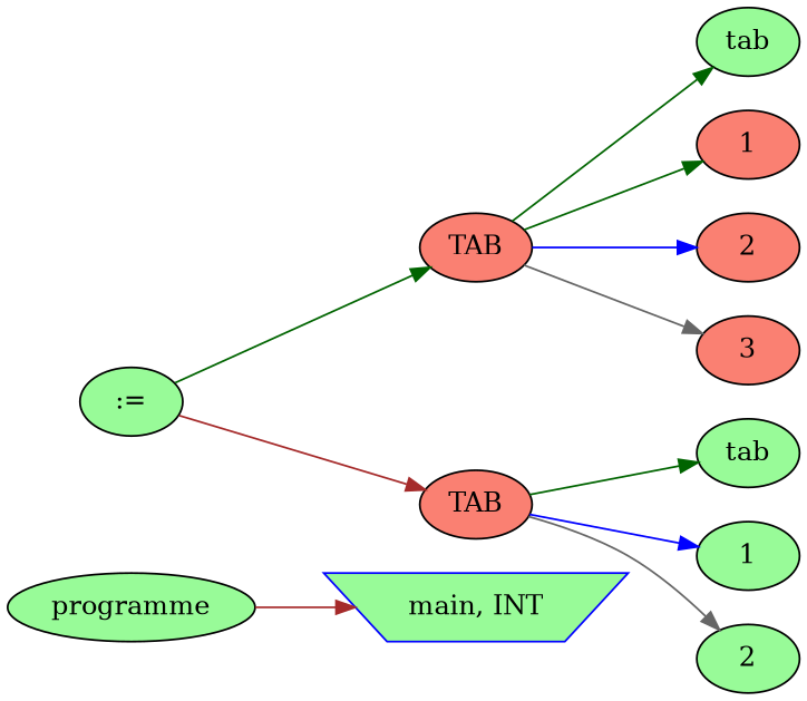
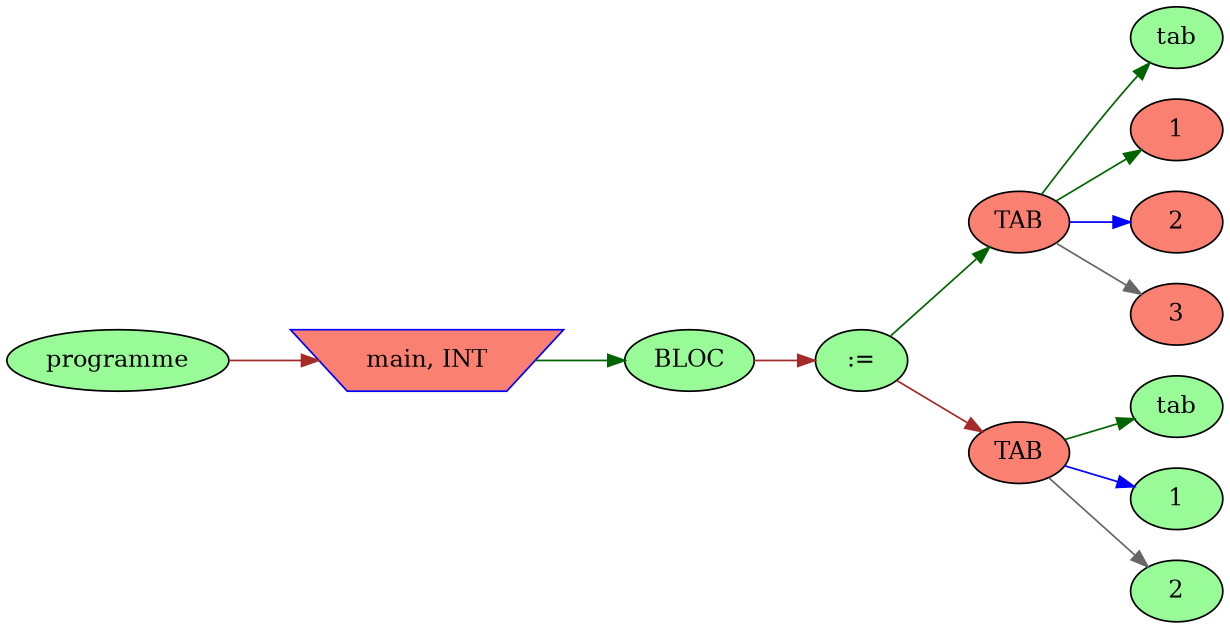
  digraph {
    rankdir=LR
    node [fillcolor=palegreen style=filled]
    edge [color=darkgreen]
    n1 [label=programme]
-   n2 [color=blue label="main, INT" shape=invtrapezium]
+   n2 [color=blue fillcolor=salmon label="main, INT" shape=invtrapezium]
+   n3 [label=BLOC]
    n4 [label=":="]
    n5 [fillcolor=salmon label=TAB]
    n6 [fillcolor=salmon label=TAB]
    n7 [label=tab]
    n8 [fillcolor=salmon label=1]
    n9 [fillcolor=salmon label=2]
    n10 [fillcolor=salmon label=3]
    n11 [label=tab]
    n12 [label=1]
    n13 [label=2]
    n1 -> n2 [color=brown]
+   n2 -> n3
+   n3 -> n4 [color=brown]
    n4 -> n5
    n4 -> n6 [color=brown]
    n5 -> n7
    n5 -> n8
    n5 -> n9 [color=blue]
    n5 -> n10 [color=gray40]
    n6 -> n11
    n6 -> n12 [color=blue]
    n6 -> n13 [color=gray40]
  }
